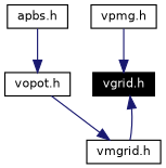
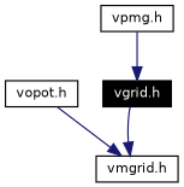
  digraph {
    node [color=black fontname=Helvetica fontsize=10 shape=box]
    edge [color=midnightblue fontname=Helvetica fontsize=10 style=solid]
    n1 [fontcolor=white height=0.2 label="vgrid.h" style=filled width=0.4]
    n2 [height=0.2 label="vmgrid.h" width=0.4]
    n3 [height=0.2 label="vopot.h" width=0.4]
-   n4 [height=0.2 label="apbs.h" width=0.4]
    n5 [height=0.2 label="vpmg.h" width=0.4]
-   n2 -> n1
+   n1 -> n2
    n3 -> n2
-   n4 -> n3
    n5 -> n1
  }
